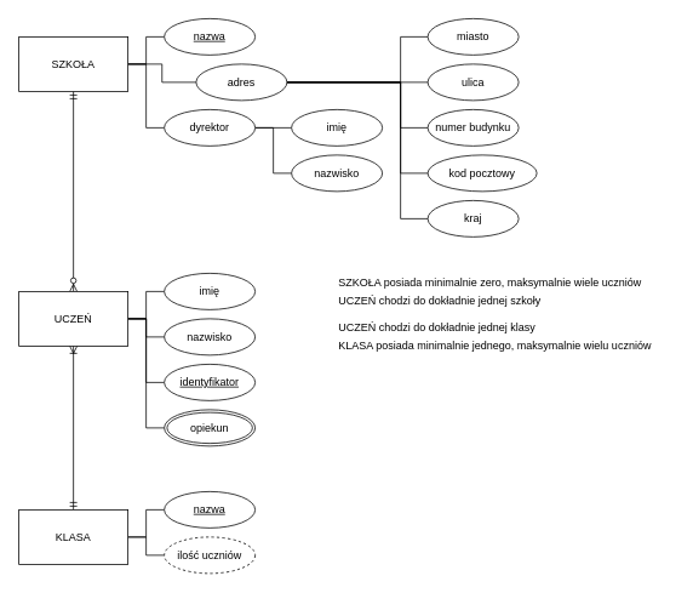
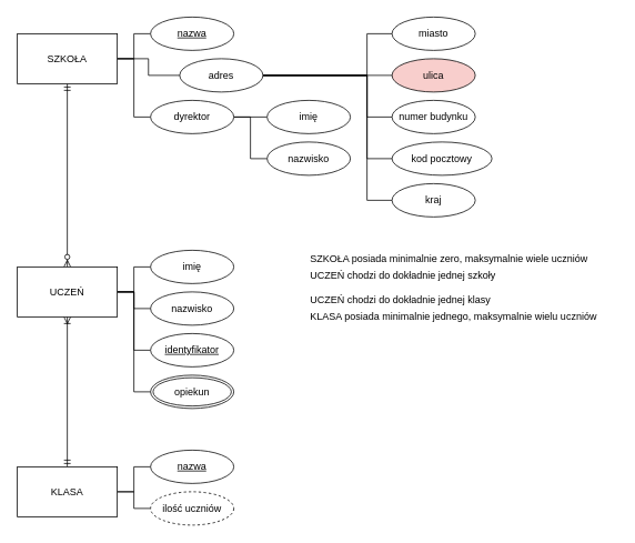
  <mxCell id="0" />
  <mxCell id="1" parent="0" />
  <mxCell id="2" style="edgeStyle=orthogonalEdgeStyle;rounded=0;orthogonalLoop=1;jettySize=auto;html=1;entryX=0;entryY=0.5;entryDx=0;entryDy=0;endArrow=none;endFill=0;" edge="1" parent="1" source="6" target="7"><mxGeometry relative="1" as="geometry" /></mxCell>
  <mxCell id="3" style="edgeStyle=orthogonalEdgeStyle;rounded=0;orthogonalLoop=1;jettySize=auto;html=1;entryX=0;entryY=0.5;entryDx=0;entryDy=0;endArrow=none;endFill=0;" edge="1" parent="1" source="6" target="13"><mxGeometry relative="1" as="geometry" /></mxCell>
  <mxCell id="4" style="edgeStyle=orthogonalEdgeStyle;rounded=0;orthogonalLoop=1;jettySize=auto;html=1;entryX=0;entryY=0.5;entryDx=0;entryDy=0;endArrow=none;endFill=0;" edge="1" parent="1" source="6" target="21"><mxGeometry relative="1" as="geometry" /></mxCell>
  <mxCell id="5" style="edgeStyle=orthogonalEdgeStyle;rounded=0;orthogonalLoop=1;jettySize=auto;html=1;startArrow=ERmandOne;startFill=0;endArrow=ERzeroToMany;endFill=1;" edge="1" parent="1" source="6" target="29"><mxGeometry relative="1" as="geometry" /></mxCell>
  <mxCell id="6" value="&lt;div&gt;SZKOŁA&lt;/div&gt;" style="rounded=0;whiteSpace=wrap;html=1;" vertex="1" parent="1"><mxGeometry x="20" y="40" width="120" height="60" as="geometry" /></mxCell>
  <mxCell id="7" value="&lt;div&gt;&lt;u&gt;nazwa&lt;/u&gt;&lt;/div&gt;" style="ellipse;whiteSpace=wrap;html=1;align=center;" vertex="1" parent="1"><mxGeometry x="180" y="20" width="100" height="40" as="geometry" /></mxCell>
  <mxCell id="8" style="edgeStyle=orthogonalEdgeStyle;rounded=0;orthogonalLoop=1;jettySize=auto;html=1;entryX=0;entryY=0.5;entryDx=0;entryDy=0;endArrow=none;endFill=0;" edge="1" parent="1" source="13" target="14"><mxGeometry relative="1" as="geometry"><Array as="points"><mxPoint x="440" y="90" /><mxPoint x="440" y="40" /></Array></mxGeometry></mxCell>
  <mxCell id="9" style="edgeStyle=orthogonalEdgeStyle;rounded=0;orthogonalLoop=1;jettySize=auto;html=1;endArrow=none;endFill=0;" edge="1" parent="1" source="13" target="15"><mxGeometry relative="1" as="geometry" /></mxCell>
  <mxCell id="10" style="edgeStyle=orthogonalEdgeStyle;rounded=0;orthogonalLoop=1;jettySize=auto;html=1;entryX=0;entryY=0.5;entryDx=0;entryDy=0;endArrow=none;endFill=0;" edge="1" parent="1" source="13" target="16"><mxGeometry relative="1" as="geometry"><Array as="points"><mxPoint x="440" y="90" /><mxPoint x="440" y="140" /></Array></mxGeometry></mxCell>
  <mxCell id="11" style="edgeStyle=orthogonalEdgeStyle;rounded=0;orthogonalLoop=1;jettySize=auto;html=1;entryX=0;entryY=0.5;entryDx=0;entryDy=0;endArrow=none;endFill=0;" edge="1" parent="1" source="13" target="17"><mxGeometry relative="1" as="geometry"><Array as="points"><mxPoint x="440" y="90" /><mxPoint x="440" y="190" /></Array></mxGeometry></mxCell>
  <mxCell id="12" style="edgeStyle=orthogonalEdgeStyle;rounded=0;orthogonalLoop=1;jettySize=auto;html=1;entryX=0;entryY=0.5;entryDx=0;entryDy=0;endArrow=none;endFill=0;" edge="1" parent="1" source="13" target="18"><mxGeometry relative="1" as="geometry"><Array as="points"><mxPoint x="440" y="90" /><mxPoint x="440" y="240" /></Array></mxGeometry></mxCell>
  <mxCell id="13" value="&lt;div&gt;adres&lt;/div&gt;" style="ellipse;whiteSpace=wrap;html=1;align=center;" vertex="1" parent="1"><mxGeometry x="215" y="70" width="100" height="40" as="geometry" /></mxCell>
  <mxCell id="14" value="miasto" style="ellipse;whiteSpace=wrap;html=1;" vertex="1" parent="1"><mxGeometry x="470" y="20" width="100" height="40" as="geometry" /></mxCell>
- <mxCell id="15" value="ulica" style="ellipse;whiteSpace=wrap;html=1;" vertex="1" parent="1"><mxGeometry x="470" y="70" width="100" height="40" as="geometry" /></mxCell>
+ <mxCell id="15" value="ulica" style="ellipse;whiteSpace=wrap;html=1;fillColor=#f8cecc;" vertex="1" parent="1"><mxGeometry x="470" y="70" width="100" height="40" as="geometry" /></mxCell>
  <mxCell id="16" value="numer budynku" style="ellipse;whiteSpace=wrap;html=1;" vertex="1" parent="1"><mxGeometry x="470" y="120" width="100" height="40" as="geometry" /></mxCell>
  <mxCell id="17" value="kod pocztowy" style="ellipse;whiteSpace=wrap;html=1;" vertex="1" parent="1"><mxGeometry x="470" y="170" width="120" height="40" as="geometry" /></mxCell>
  <mxCell id="18" value="kraj" style="ellipse;whiteSpace=wrap;html=1;" vertex="1" parent="1"><mxGeometry x="470" y="220" width="100" height="40" as="geometry" /></mxCell>
  <mxCell id="19" style="edgeStyle=orthogonalEdgeStyle;rounded=0;orthogonalLoop=1;jettySize=auto;html=1;endArrow=none;endFill=0;" edge="1" parent="1" source="21" target="22"><mxGeometry relative="1" as="geometry" /></mxCell>
  <mxCell id="20" style="edgeStyle=orthogonalEdgeStyle;rounded=0;orthogonalLoop=1;jettySize=auto;html=1;entryX=0;entryY=0.5;entryDx=0;entryDy=0;endArrow=none;endFill=0;" edge="1" parent="1" source="21" target="23"><mxGeometry relative="1" as="geometry" /></mxCell>
  <mxCell id="21" value="dyrektor" style="ellipse;whiteSpace=wrap;html=1;align=center;" vertex="1" parent="1"><mxGeometry x="180" y="120" width="100" height="40" as="geometry" /></mxCell>
  <mxCell id="22" value="imię" style="ellipse;whiteSpace=wrap;html=1;align=center;" vertex="1" parent="1"><mxGeometry x="320" y="120" width="100" height="40" as="geometry" /></mxCell>
  <mxCell id="23" value="nazwisko" style="ellipse;whiteSpace=wrap;html=1;align=center;" vertex="1" parent="1"><mxGeometry x="320" y="170" width="100" height="40" as="geometry" /></mxCell>
  <mxCell id="24" style="edgeStyle=orthogonalEdgeStyle;rounded=0;orthogonalLoop=1;jettySize=auto;html=1;endArrow=none;endFill=0;" edge="1" parent="1" source="29" target="33"><mxGeometry relative="1" as="geometry" /></mxCell>
  <mxCell id="25" style="edgeStyle=orthogonalEdgeStyle;rounded=0;orthogonalLoop=1;jettySize=auto;html=1;endArrow=none;endFill=0;" edge="1" parent="1" source="29" target="34"><mxGeometry relative="1" as="geometry" /></mxCell>
  <mxCell id="26" style="edgeStyle=orthogonalEdgeStyle;rounded=0;orthogonalLoop=1;jettySize=auto;html=1;entryX=0;entryY=0.5;entryDx=0;entryDy=0;endArrow=none;endFill=0;" edge="1" parent="1" source="29" target="35"><mxGeometry relative="1" as="geometry" /></mxCell>
  <mxCell id="27" style="edgeStyle=orthogonalEdgeStyle;rounded=0;orthogonalLoop=1;jettySize=auto;html=1;entryX=0;entryY=0.5;entryDx=0;entryDy=0;endArrow=none;endFill=0;" edge="1" parent="1" source="29" target="36"><mxGeometry relative="1" as="geometry" /></mxCell>
  <mxCell id="28" style="edgeStyle=orthogonalEdgeStyle;rounded=0;orthogonalLoop=1;jettySize=auto;html=1;endArrow=ERmandOne;endFill=0;startArrow=ERoneToMany;startFill=0;" edge="1" parent="1" source="29" target="32"><mxGeometry relative="1" as="geometry" /></mxCell>
  <mxCell id="29" value="UCZEŃ" style="rounded=0;whiteSpace=wrap;html=1;" vertex="1" parent="1"><mxGeometry x="20" y="320" width="120" height="60" as="geometry" /></mxCell>
  <mxCell id="30" style="edgeStyle=orthogonalEdgeStyle;rounded=0;orthogonalLoop=1;jettySize=auto;html=1;endArrow=none;endFill=0;" edge="1" parent="1" source="32" target="37"><mxGeometry relative="1" as="geometry" /></mxCell>
  <mxCell id="31" style="edgeStyle=orthogonalEdgeStyle;rounded=0;orthogonalLoop=1;jettySize=auto;html=1;entryX=0;entryY=0.5;entryDx=0;entryDy=0;endArrow=none;endFill=0;" edge="1" parent="1" source="32" target="38"><mxGeometry relative="1" as="geometry" /></mxCell>
  <mxCell id="32" value="KLASA" style="rounded=0;whiteSpace=wrap;html=1;" vertex="1" parent="1"><mxGeometry x="20" y="560" width="120" height="60" as="geometry" /></mxCell>
  <mxCell id="33" value="imię" style="ellipse;whiteSpace=wrap;html=1;align=center;" vertex="1" parent="1"><mxGeometry x="180" y="300" width="100" height="40" as="geometry" /></mxCell>
  <mxCell id="34" value="nazwisko" style="ellipse;whiteSpace=wrap;html=1;align=center;" vertex="1" parent="1"><mxGeometry x="180" y="350" width="100" height="40" as="geometry" /></mxCell>
  <mxCell id="35" value="&lt;u&gt;identyfikator&lt;/u&gt;" style="ellipse;whiteSpace=wrap;html=1;align=center;" vertex="1" parent="1"><mxGeometry x="180" y="400" width="100" height="40" as="geometry" /></mxCell>
  <mxCell id="36" value="opiekun" style="ellipse;shape=doubleEllipse;margin=3;whiteSpace=wrap;html=1;align=center;" vertex="1" parent="1"><mxGeometry x="180" y="450" width="100" height="40" as="geometry" /></mxCell>
  <mxCell id="37" value="&lt;u&gt;nazwa&lt;/u&gt;" style="ellipse;whiteSpace=wrap;html=1;align=center;" vertex="1" parent="1"><mxGeometry x="180" y="540" width="100" height="40" as="geometry" /></mxCell>
  <mxCell id="38" value="ilość uczniów" style="ellipse;whiteSpace=wrap;html=1;align=center;dashed=1;" vertex="1" parent="1"><mxGeometry x="180" y="590" width="100" height="40" as="geometry" /></mxCell>
  <mxCell id="39" value="SZKOŁA posiada minimalnie zero, maksymalnie wiele uczniów" style="text;html=1;strokeColor=none;fillColor=none;align=left;verticalAlign=middle;whiteSpace=wrap;rounded=0;" vertex="1" parent="1"><mxGeometry x="370" y="300" width="360" height="20" as="geometry" /></mxCell>
  <mxCell id="40" value="UCZEŃ chodzi do dokładnie jednej szkoły" style="text;html=1;strokeColor=none;fillColor=none;align=left;verticalAlign=middle;whiteSpace=wrap;rounded=0;" vertex="1" parent="1"><mxGeometry x="370" y="320" width="330" height="20" as="geometry" /></mxCell>
  <mxCell id="41" value="UCZEŃ chodzi do dokładnie jednej klasy" style="text;html=1;strokeColor=none;fillColor=none;align=left;verticalAlign=middle;whiteSpace=wrap;rounded=0;" vertex="1" parent="1"><mxGeometry x="370" y="350" width="295" height="20" as="geometry" /></mxCell>
  <mxCell id="42" value="KLASA posiada minimalnie jednego, maksymalnie wielu uczniów" style="text;html=1;strokeColor=none;fillColor=none;align=left;verticalAlign=middle;whiteSpace=wrap;rounded=0;" vertex="1" parent="1"><mxGeometry x="370" y="370" width="370" height="20" as="geometry" /></mxCell>
